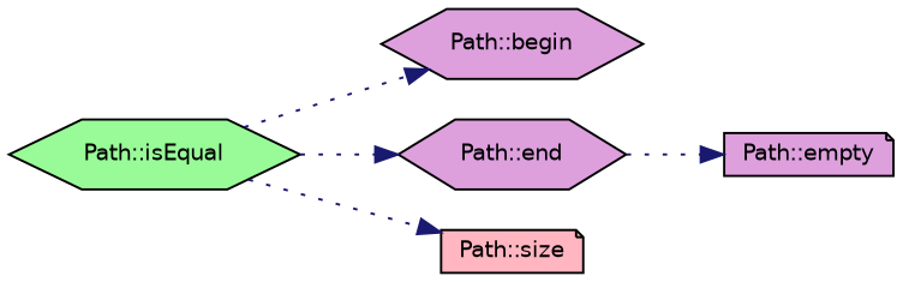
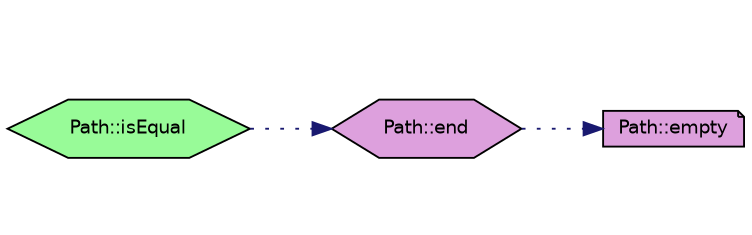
  digraph {
    rankdir=LR
    node [color=black fillcolor=plum fontname=Helvetica fontsize=10 shape=hexagon style=filled]
    edge [color=midnightblue fontname=Helvetica fontsize=10 labelfontname=Helvetica labelfontsize=10 style=dotted]
    n1 [fillcolor=palegreen fontcolor=black height=0.2 label="Path::isEqual" width=0.4]
-   n2 [height=0.2 label="Path::begin" width=0.4]
    n3 [height=0.2 label="Path::end" width=0.4]
-   n4 [fillcolor=lightpink height=0.2 label="Path::size" shape=note width=0.4]
    n5 [height=0.2 label="Path::empty" shape=note width=0.4]
-   n1 -> n2
    n1 -> n3
-   n1 -> n4
    n3 -> n5
  }
